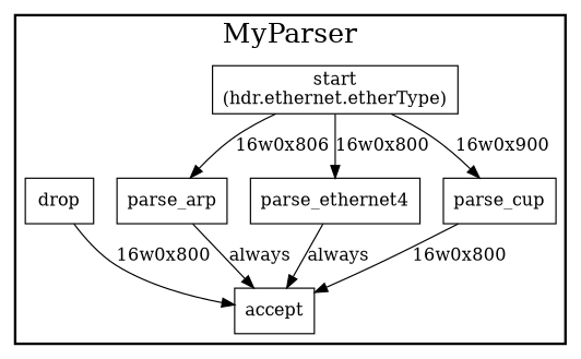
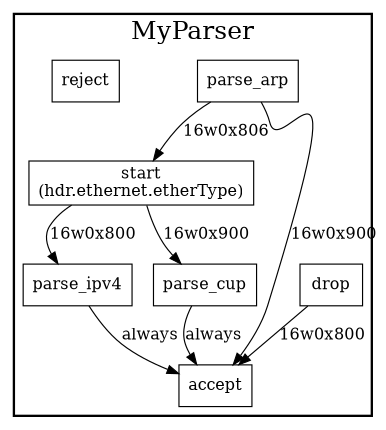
  digraph {
    node [shape=rectangle style=solid]
    n1 [label="start\n(hdr.ethernet.etherType)"]
    n2 [label=drop]
    n3 [label=parse_arp]
-   n4 [label=parse_ethernet4]
+   n4 [label=parse_ipv4]
    n5 [label=parse_cup]
    n6 [label=accept]
+   n7 [label=reject]
    subgraph cluster_1 {
      fontsize="22pt"
      label=MyParser
      style=bold
      n1
      n2
      n3
      n4
      n5
      n6
+     n7
    }
-   n1 -> n3 [label="16w0x806"]
+   n3 -> n1 [label="16w0x806"]
    n1 -> n4 [label="16w0x800"]
    n1 -> n5 [label="16w0x900"]
    n2 -> n6 [label="16w0x800"]
-   n3 -> n6 [label=always]
+   n3 -> n6 [label="16w0x900"]
    n4 -> n6 [label=always]
-   n5 -> n6 [label="16w0x800"]
+   n5 -> n6 [label=always]
  }
